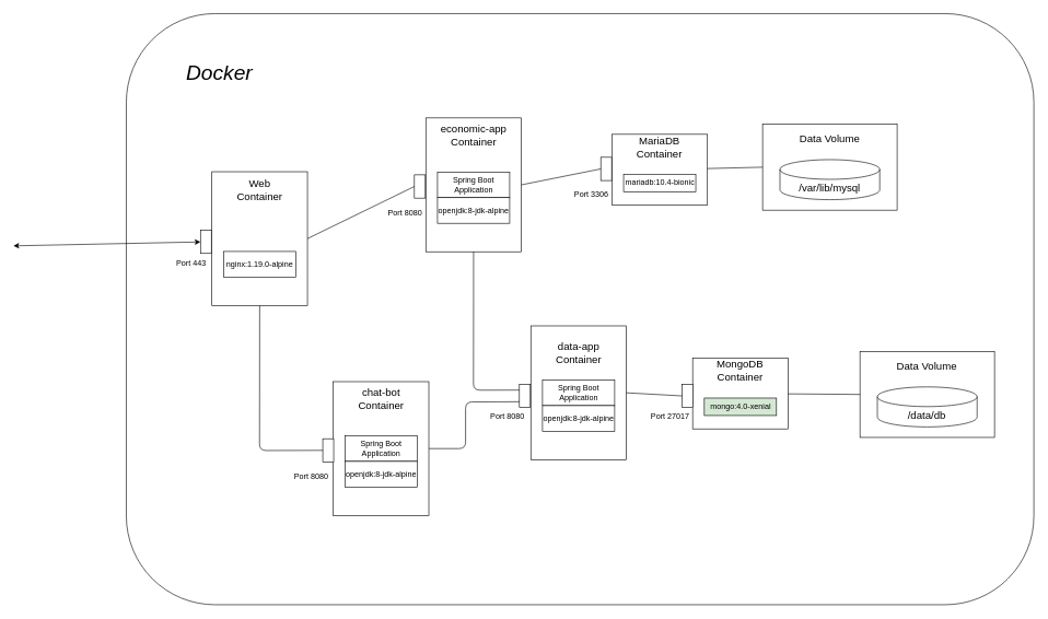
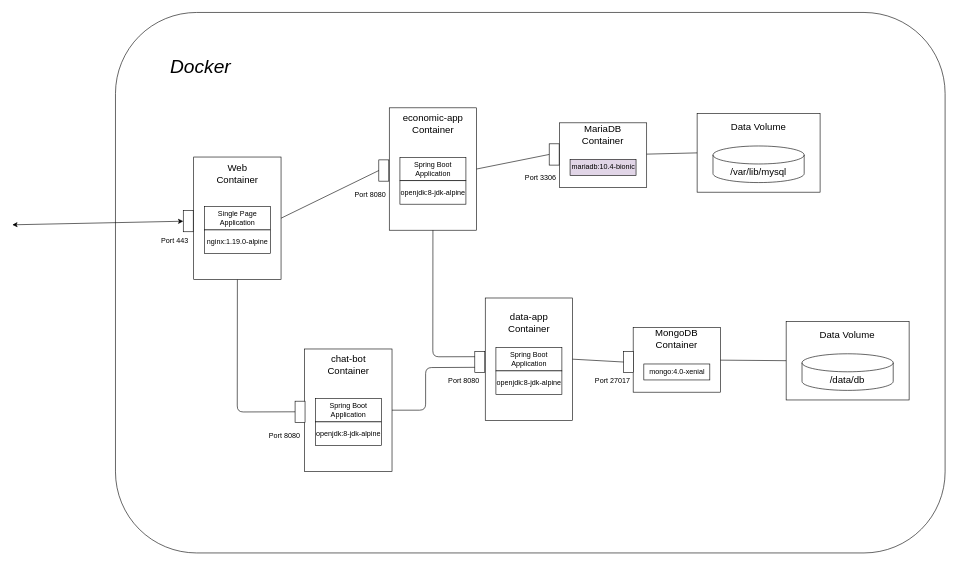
  <mxCell id="0" />
  <mxCell id="1" parent="0" />
  <mxCell id="2" value="" style="rounded=1;whiteSpace=wrap;html=1;" vertex="1" parent="1"><mxGeometry x="192" y="20" width="1383" height="901" as="geometry" /></mxCell>
  <mxCell id="3" value="Port 443" style="text;html=1;strokeColor=none;fillColor=none;align=center;verticalAlign=middle;whiteSpace=wrap;rounded=0;" vertex="1" parent="1"><mxGeometry x="259.61" y="391" width="62" height="20" as="geometry" /></mxCell>
  <mxCell id="4" value="" style="endArrow=classic;startArrow=classic;html=1;" edge="1" parent="1" target="73"><mxGeometry width="50" height="50" relative="1" as="geometry"><mxPoint x="20" y="374" as="sourcePoint" /><mxPoint x="259.635" y="363.005" as="targetPoint" /></mxGeometry></mxCell>
  <mxCell id="5" value="" style="group" vertex="1" connectable="0" parent="1"><mxGeometry x="634" y="179" width="160" height="261.0" as="geometry" /></mxCell>
  <mxCell id="6" value="" style="group" vertex="1" connectable="0" parent="5"><mxGeometry x="14.41" width="145.59" height="204" as="geometry" /></mxCell>
  <mxCell id="7" value="" style="html=1;" vertex="1" parent="6"><mxGeometry width="145.59" height="204" as="geometry" /></mxCell>
  <mxCell id="8" value="Spring Boot&lt;br&gt;Application" style="html=1;" vertex="1" parent="6"><mxGeometry x="17.792" y="82.46" width="109.998" height="39.08" as="geometry" /></mxCell>
  <mxCell id="9" value="&lt;span style=&quot;font-size: 16px;&quot;&gt;economic-app&lt;/span&gt;&lt;br style=&quot;font-size: 16px;&quot;&gt;&lt;span style=&quot;font-size: 16px;&quot;&gt;Container&lt;/span&gt;" style="text;html=1;strokeColor=none;fillColor=none;align=center;verticalAlign=middle;whiteSpace=wrap;rounded=0;fontSize=16;" vertex="1" parent="6"><mxGeometry x="10.292" y="7.034" width="124.998" height="40.644" as="geometry" /></mxCell>
  <mxCell id="10" value="openjdk:8-jdk-alpine" style="html=1;" vertex="1" parent="6"><mxGeometry x="17.792" y="121.54" width="109.998" height="39.08" as="geometry" /></mxCell>
  <mxCell id="11" value="" style="html=1;rotation=0;" vertex="1" parent="1"><mxGeometry x="631" y="265.77" width="16.61" height="35.45" as="geometry" /></mxCell>
  <mxCell id="12" value="" style="endArrow=none;html=1;entryX=0;entryY=0.5;entryDx=0;entryDy=0;exitX=1;exitY=0.5;exitDx=0;exitDy=0;" edge="1" parent="1" source="69" target="11"><mxGeometry width="50" height="50" relative="1" as="geometry"><mxPoint x="508" y="333.895" as="sourcePoint" /><mxPoint x="586" y="294" as="targetPoint" /></mxGeometry></mxCell>
  <mxCell id="13" value="Port 8080" style="text;html=1;strokeColor=none;fillColor=none;align=center;verticalAlign=middle;whiteSpace=wrap;rounded=0;" vertex="1" parent="1"><mxGeometry x="585.61" y="314" width="62" height="20" as="geometry" /></mxCell>
  <mxCell id="14" value="" style="group" vertex="1" connectable="0" parent="1"><mxGeometry x="897" y="221" width="145.59" height="139" as="geometry" /></mxCell>
  <mxCell id="15" value="" style="group" vertex="1" connectable="0" parent="14"><mxGeometry y="-5" width="145.59" height="108" as="geometry" /></mxCell>
  <mxCell id="16" value="" style="group" vertex="1" connectable="0" parent="15"><mxGeometry x="35" y="-12" width="145.59" height="108" as="geometry" /></mxCell>
  <mxCell id="17" value="" style="group" vertex="1" connectable="0" parent="16"><mxGeometry width="145.59" height="108" as="geometry" /></mxCell>
  <mxCell id="18" value="" style="html=1;" vertex="1" parent="17"><mxGeometry width="145.59" height="108" as="geometry" /></mxCell>
  <mxCell id="19" value="MariaDB&lt;br&gt;Container" style="text;html=1;strokeColor=none;fillColor=none;align=center;verticalAlign=middle;whiteSpace=wrap;rounded=0;fontSize=16;" vertex="1" parent="17"><mxGeometry x="10.292" y="4.793" width="124.998" height="27.693" as="geometry" /></mxCell>
- <mxCell id="20" value="mariadb:10.4-bionic" style="html=1;" vertex="1" parent="17"><mxGeometry x="17.792" y="61.004" width="109.998" height="26.628" as="geometry" /></mxCell>
+ <mxCell id="20" value="mariadb:10.4-bionic" style="html=1;fillColor=#e1d5e7;" vertex="1" parent="17"><mxGeometry x="17.792" y="61.004" width="109.998" height="26.628" as="geometry" /></mxCell>
  <mxCell id="21" value="" style="group" vertex="1" connectable="0" parent="1"><mxGeometry x="1077.59" y="254.58" width="205" height="131" as="geometry" /></mxCell>
  <mxCell id="22" value="" style="group" vertex="1" connectable="0" parent="21"><mxGeometry x="45.002" y="-67.996" width="205" height="131" as="geometry" /></mxCell>
  <mxCell id="23" value="" style="group" vertex="1" connectable="0" parent="22"><mxGeometry x="39" y="2" width="205" height="131" as="geometry" /></mxCell>
  <mxCell id="24" value="" style="html=1;" vertex="1" parent="23"><mxGeometry width="205" height="131" as="geometry" /></mxCell>
  <mxCell id="25" value="Data Volume" style="text;html=1;strokeColor=none;fillColor=none;align=center;verticalAlign=middle;whiteSpace=wrap;rounded=0;fontSize=16;" vertex="1" parent="23"><mxGeometry x="14.492" y="5.814" width="176.005" height="33.591" as="geometry" /></mxCell>
  <mxCell id="26" value="/var/lib/mysql" style="shape=cylinder3;whiteSpace=wrap;html=1;boundedLbl=1;backgroundOutline=1;size=15;fontSize=16;" vertex="1" parent="23"><mxGeometry x="26.49" y="54" width="152" height="61.01" as="geometry" /></mxCell>
  <mxCell id="27" value="" style="html=1;rotation=0;" vertex="1" parent="1"><mxGeometry x="915" y="239" width="16.61" height="35.45" as="geometry" /></mxCell>
  <mxCell id="28" value="Port 3306" style="text;html=1;strokeColor=none;fillColor=none;align=center;verticalAlign=middle;whiteSpace=wrap;rounded=0;" vertex="1" parent="1"><mxGeometry x="869.61" y="284.79" width="62" height="20" as="geometry" /></mxCell>
  <mxCell id="29" value="" style="endArrow=none;html=1;fontSize=16;entryX=0;entryY=0.5;entryDx=0;entryDy=0;exitX=1;exitY=0.5;exitDx=0;exitDy=0;" edge="1" parent="1" source="7" target="27"><mxGeometry width="50" height="50" relative="1" as="geometry"><mxPoint x="821" y="213" as="sourcePoint" /><mxPoint x="871" y="163" as="targetPoint" /></mxGeometry></mxCell>
  <mxCell id="30" value="" style="endArrow=none;html=1;fontSize=16;entryX=0;entryY=0.5;entryDx=0;entryDy=0;" edge="1" parent="1" source="18" target="24"><mxGeometry width="50" height="50" relative="1" as="geometry"><mxPoint x="1096" y="288" as="sourcePoint" /><mxPoint x="1146" y="238" as="targetPoint" /></mxGeometry></mxCell>
  <mxCell id="31" value="" style="group" vertex="1" connectable="0" parent="1"><mxGeometry x="794" y="496" width="160" height="261.0" as="geometry" /></mxCell>
  <mxCell id="32" value="" style="group" vertex="1" connectable="0" parent="31"><mxGeometry x="14.41" width="145.59" height="204" as="geometry" /></mxCell>
  <mxCell id="33" value="" style="html=1;" vertex="1" parent="32"><mxGeometry width="145.59" height="204" as="geometry" /></mxCell>
  <mxCell id="34" value="Spring Boot&lt;br&gt;Application" style="html=1;" vertex="1" parent="32"><mxGeometry x="17.792" y="82.46" width="109.998" height="39.08" as="geometry" /></mxCell>
  <mxCell id="35" value="&lt;span style=&quot;font-size: 16px&quot;&gt;data-app&lt;/span&gt;&lt;br style=&quot;font-size: 16px&quot;&gt;&lt;span style=&quot;font-size: 16px&quot;&gt;Container&lt;/span&gt;" style="text;html=1;strokeColor=none;fillColor=none;align=center;verticalAlign=middle;whiteSpace=wrap;rounded=0;fontSize=16;" vertex="1" parent="32"><mxGeometry x="10.292" y="22.034" width="124.998" height="40.644" as="geometry" /></mxCell>
  <mxCell id="36" value="openjdk:8-jdk-alpine" style="html=1;" vertex="1" parent="32"><mxGeometry x="17.792" y="121.54" width="109.998" height="39.08" as="geometry" /></mxCell>
  <mxCell id="37" value="" style="group" vertex="1" connectable="0" parent="1"><mxGeometry x="1020" y="562" width="145.59" height="139" as="geometry" /></mxCell>
  <mxCell id="38" value="" style="group" vertex="1" connectable="0" parent="37"><mxGeometry y="-5" width="145.59" height="108" as="geometry" /></mxCell>
  <mxCell id="39" value="" style="group" vertex="1" connectable="0" parent="38"><mxGeometry x="35" y="-12" width="145.59" height="108" as="geometry" /></mxCell>
  <mxCell id="40" value="" style="group" vertex="1" connectable="0" parent="39"><mxGeometry width="145.59" height="108" as="geometry" /></mxCell>
  <mxCell id="41" value="" style="html=1;" vertex="1" parent="40"><mxGeometry width="145.59" height="108" as="geometry" /></mxCell>
  <mxCell id="42" value="MongoDB&lt;br&gt;Container" style="text;html=1;strokeColor=none;fillColor=none;align=center;verticalAlign=middle;whiteSpace=wrap;rounded=0;fontSize=16;" vertex="1" parent="40"><mxGeometry x="10.292" y="4.793" width="124.998" height="27.693" as="geometry" /></mxCell>
- <mxCell id="43" value="mongo:4.0-xenial" style="html=1;fillColor=#d5e8d4;" vertex="1" parent="40"><mxGeometry x="17.792" y="61.004" width="109.998" height="26.628" as="geometry" /></mxCell>
+ <mxCell id="43" value="mongo:4.0-xenial" style="html=1;" vertex="1" parent="40"><mxGeometry x="17.792" y="61.004" width="109.998" height="26.628" as="geometry" /></mxCell>
  <mxCell id="44" value="" style="html=1;rotation=0;" vertex="1" parent="1"><mxGeometry x="1039" y="585" width="16.61" height="35.45" as="geometry" /></mxCell>
  <mxCell id="45" value="" style="group" vertex="1" connectable="0" parent="1"><mxGeometry x="1226" y="601" width="205" height="131" as="geometry" /></mxCell>
  <mxCell id="46" value="" style="group" vertex="1" connectable="0" parent="45"><mxGeometry x="45.002" y="-67.996" width="205" height="131" as="geometry" /></mxCell>
  <mxCell id="47" value="" style="group" vertex="1" connectable="0" parent="46"><mxGeometry x="39" y="2" width="205" height="131" as="geometry" /></mxCell>
  <mxCell id="48" value="" style="html=1;" vertex="1" parent="47"><mxGeometry width="205" height="131" as="geometry" /></mxCell>
  <mxCell id="49" value="Data Volume" style="text;html=1;strokeColor=none;fillColor=none;align=center;verticalAlign=middle;whiteSpace=wrap;rounded=0;fontSize=16;" vertex="1" parent="47"><mxGeometry x="14.492" y="5.814" width="176.005" height="33.591" as="geometry" /></mxCell>
  <mxCell id="50" value="/data/db" style="shape=cylinder3;whiteSpace=wrap;html=1;boundedLbl=1;backgroundOutline=1;size=15;fontSize=16;" vertex="1" parent="47"><mxGeometry x="26.49" y="54" width="152" height="61.01" as="geometry" /></mxCell>
  <mxCell id="51" value="" style="html=1;rotation=0;" vertex="1" parent="1"><mxGeometry x="791" y="585" width="16.61" height="35.45" as="geometry" /></mxCell>
  <mxCell id="52" value="" style="endArrow=none;html=1;fontSize=16;entryX=0.5;entryY=1;entryDx=0;entryDy=0;exitX=0;exitY=0.25;exitDx=0;exitDy=0;" edge="1" parent="1" source="51" target="7"><mxGeometry width="50" height="50" relative="1" as="geometry"><mxPoint x="662" y="567" as="sourcePoint" /><mxPoint x="712" y="517" as="targetPoint" /><Array as="points"><mxPoint x="721" y="594" /></Array></mxGeometry></mxCell>
  <mxCell id="53" value="Port 8080" style="text;html=1;strokeColor=none;fillColor=none;align=center;verticalAlign=middle;whiteSpace=wrap;rounded=0;" vertex="1" parent="1"><mxGeometry x="742" y="624" width="62" height="20" as="geometry" /></mxCell>
  <mxCell id="54" value="Port 27017" style="text;html=1;strokeColor=none;fillColor=none;align=center;verticalAlign=middle;whiteSpace=wrap;rounded=0;" vertex="1" parent="1"><mxGeometry x="990" y="624" width="62" height="20" as="geometry" /></mxCell>
  <mxCell id="55" value="" style="endArrow=none;html=1;fontSize=16;entryX=0;entryY=0.5;entryDx=0;entryDy=0;exitX=1;exitY=0.5;exitDx=0;exitDy=0;" edge="1" parent="1" source="33" target="44"><mxGeometry width="50" height="50" relative="1" as="geometry"><mxPoint x="969" y="606" as="sourcePoint" /><mxPoint x="1019" y="556" as="targetPoint" /></mxGeometry></mxCell>
  <mxCell id="56" value="" style="endArrow=none;html=1;fontSize=16;entryX=0;entryY=0.5;entryDx=0;entryDy=0;" edge="1" parent="1" source="41" target="48"><mxGeometry width="50" height="50" relative="1" as="geometry"><mxPoint x="1226" y="631" as="sourcePoint" /><mxPoint x="1276" y="581" as="targetPoint" /></mxGeometry></mxCell>
  <mxCell id="57" value="" style="group" vertex="1" connectable="0" parent="1"><mxGeometry x="493" y="581" width="160" height="261.0" as="geometry" /></mxCell>
  <mxCell id="58" value="" style="group" vertex="1" connectable="0" parent="57"><mxGeometry x="14.41" width="145.59" height="204" as="geometry" /></mxCell>
  <mxCell id="59" value="" style="html=1;" vertex="1" parent="58"><mxGeometry width="145.59" height="204" as="geometry" /></mxCell>
  <mxCell id="60" value="Spring Boot&lt;br&gt;Application" style="html=1;" vertex="1" parent="58"><mxGeometry x="17.792" y="82.46" width="109.998" height="39.08" as="geometry" /></mxCell>
  <mxCell id="61" value="&lt;span style=&quot;font-size: 16px&quot;&gt;chat-bot&lt;/span&gt;&lt;br style=&quot;font-size: 16px&quot;&gt;&lt;span style=&quot;font-size: 16px&quot;&gt;Container&lt;/span&gt;" style="text;html=1;strokeColor=none;fillColor=none;align=center;verticalAlign=middle;whiteSpace=wrap;rounded=0;fontSize=16;" vertex="1" parent="58"><mxGeometry x="10.292" y="7.034" width="124.998" height="40.644" as="geometry" /></mxCell>
  <mxCell id="62" value="openjdk:8-jdk-alpine" style="html=1;" vertex="1" parent="58"><mxGeometry x="17.792" y="121.54" width="109.998" height="39.08" as="geometry" /></mxCell>
  <mxCell id="63" value="" style="endArrow=none;html=1;fontSize=16;entryX=0;entryY=0.75;entryDx=0;entryDy=0;exitX=1;exitY=0.5;exitDx=0;exitDy=0;" edge="1" parent="1" source="59" target="51"><mxGeometry width="50" height="50" relative="1" as="geometry"><mxPoint x="700" y="835" as="sourcePoint" /><mxPoint x="750" y="785" as="targetPoint" /><Array as="points"><mxPoint x="709" y="683" /><mxPoint x="709" y="612" /></Array></mxGeometry></mxCell>
  <mxCell id="64" value="" style="html=1;rotation=0;" vertex="1" parent="1"><mxGeometry x="491.39" y="668" width="16.61" height="35.45" as="geometry" /></mxCell>
  <mxCell id="65" value="Port 8080" style="text;html=1;strokeColor=none;fillColor=none;align=center;verticalAlign=middle;whiteSpace=wrap;rounded=0;" vertex="1" parent="1"><mxGeometry x="443" y="716" width="62" height="20" as="geometry" /></mxCell>
  <mxCell id="66" value="" style="endArrow=none;html=1;fontSize=16;entryX=0.5;entryY=1;entryDx=0;entryDy=0;exitX=0;exitY=0.5;exitDx=0;exitDy=0;" edge="1" parent="1" source="64" target="69"><mxGeometry width="50" height="50" relative="1" as="geometry"><mxPoint x="296" y="576" as="sourcePoint" /><mxPoint x="395" y="421.21" as="targetPoint" /><Array as="points"><mxPoint x="395" y="686" /></Array></mxGeometry></mxCell>
  <mxCell id="67" value="" style="group" vertex="1" connectable="0" parent="1"><mxGeometry x="308" y="261" width="160" height="261.0" as="geometry" /></mxCell>
  <mxCell id="68" value="" style="group" vertex="1" connectable="0" parent="67"><mxGeometry x="14.41" width="145.59" height="204" as="geometry" /></mxCell>
  <mxCell id="69" value="" style="html=1;" vertex="1" parent="68"><mxGeometry width="145.59" height="204" as="geometry" /></mxCell>
+ <mxCell id="70" value="Single Page&lt;br&gt;Application" style="html=1;" vertex="1" parent="68"><mxGeometry x="17.792" y="82.46" width="109.998" height="39.08" as="geometry" /></mxCell>
  <mxCell id="71" value="&lt;span style=&quot;font-size: 16px&quot;&gt;Web&lt;/span&gt;&lt;br style=&quot;font-size: 16px&quot;&gt;&lt;span style=&quot;font-size: 16px&quot;&gt;Container&lt;/span&gt;" style="text;html=1;strokeColor=none;fillColor=none;align=center;verticalAlign=middle;whiteSpace=wrap;rounded=0;fontSize=16;" vertex="1" parent="68"><mxGeometry x="10.292" y="7.034" width="124.998" height="40.644" as="geometry" /></mxCell>
  <mxCell id="72" value="nginx:1.19.0-alpine" style="html=1;" vertex="1" parent="68"><mxGeometry x="17.792" y="121.54" width="109.998" height="39.08" as="geometry" /></mxCell>
  <mxCell id="73" value="" style="html=1;rotation=0;" vertex="1" parent="1"><mxGeometry x="305" y="350.13" width="16.61" height="35.45" as="geometry" /></mxCell>
  <mxCell id="74" value="&lt;font style=&quot;font-size: 32px&quot;&gt;&lt;i&gt;Docker&lt;/i&gt;&lt;/font&gt;" style="text;html=1;strokeColor=none;fillColor=none;align=center;verticalAlign=middle;whiteSpace=wrap;rounded=0;fontSize=20;" vertex="1" parent="1"><mxGeometry x="253" y="77" width="162" height="65" as="geometry" /></mxCell>
